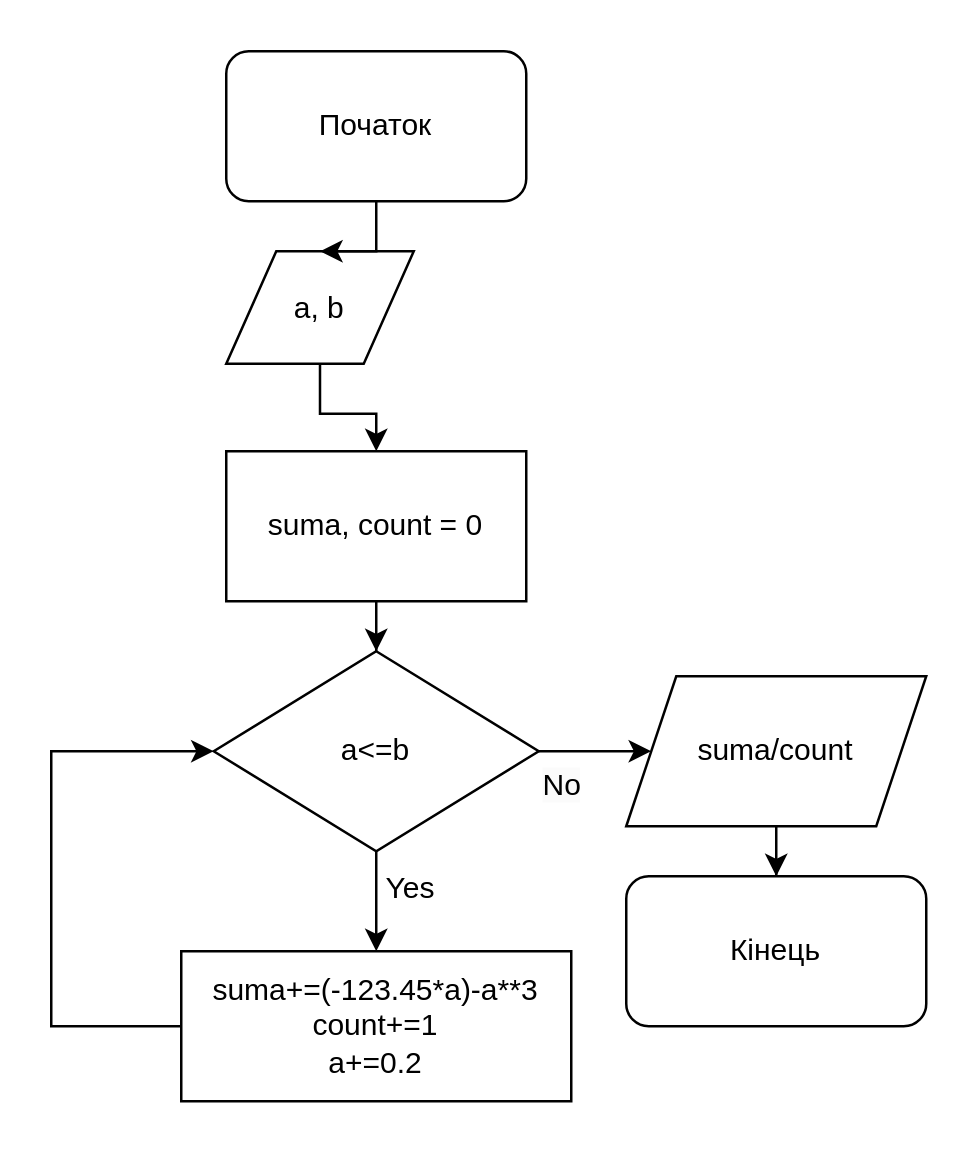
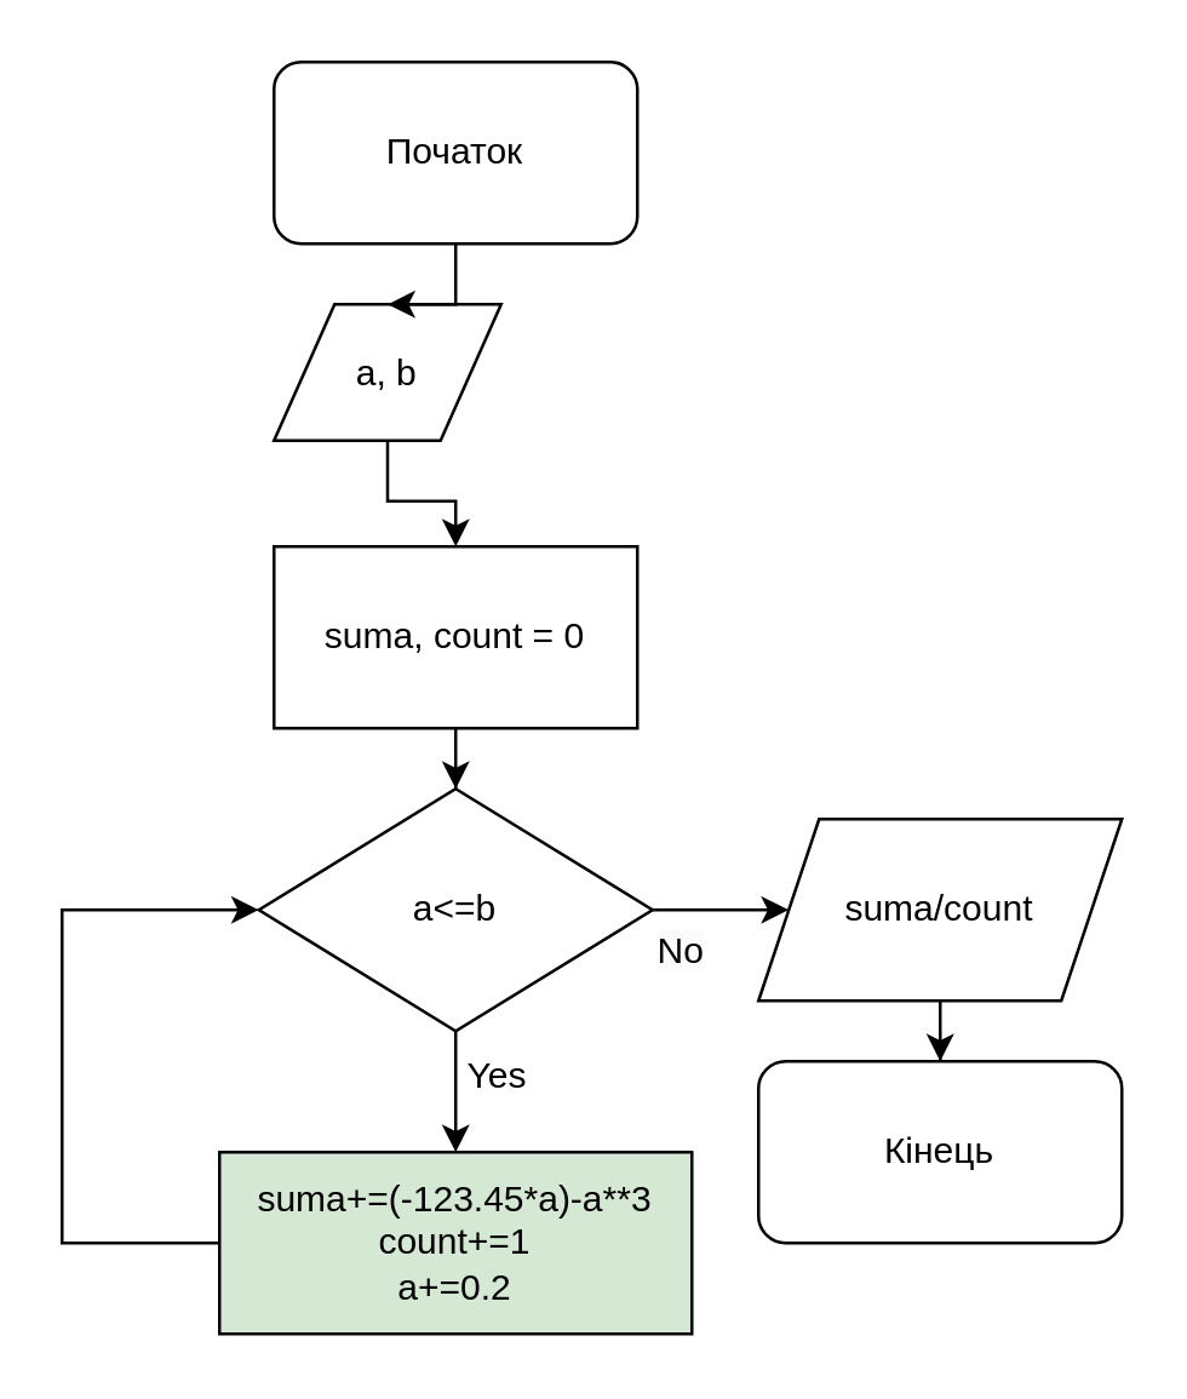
  <mxCell id="0" />
  <mxCell id="1" parent="0" />
  <mxCell id="2" style="edgeStyle=orthogonalEdgeStyle;rounded=0;orthogonalLoop=1;jettySize=auto;html=1;entryX=0.5;entryY=0;entryDx=0;entryDy=0;" edge="1" parent="1" source="3" target="5"><mxGeometry relative="1" as="geometry" /></mxCell>
  <mxCell id="3" value="a, b" style="shape=parallelogram;perimeter=parallelogramPerimeter;whiteSpace=wrap;html=1;fixedSize=1;" vertex="1" parent="1"><mxGeometry x="90" y="100" width="75" height="45" as="geometry" /></mxCell>
  <mxCell id="4" style="edgeStyle=orthogonalEdgeStyle;rounded=0;orthogonalLoop=1;jettySize=auto;html=1;entryX=0.5;entryY=0;entryDx=0;entryDy=0;" edge="1" parent="1" source="5" target="10"><mxGeometry relative="1" as="geometry" /></mxCell>
  <mxCell id="5" value="suma, count = 0" style="rounded=0;whiteSpace=wrap;html=1;" vertex="1" parent="1"><mxGeometry x="90" y="180" width="120" height="60" as="geometry" /></mxCell>
  <mxCell id="6" style="edgeStyle=orthogonalEdgeStyle;rounded=0;orthogonalLoop=1;jettySize=auto;html=1;entryX=0.5;entryY=0;entryDx=0;entryDy=0;" edge="1" parent="1" source="7" target="3"><mxGeometry relative="1" as="geometry" /></mxCell>
  <mxCell id="7" value="Початок" style="rounded=1;whiteSpace=wrap;html=1;" vertex="1" parent="1"><mxGeometry x="90" y="20" width="120" height="60" as="geometry" /></mxCell>
  <mxCell id="8" style="edgeStyle=orthogonalEdgeStyle;rounded=0;orthogonalLoop=1;jettySize=auto;html=1;entryX=0;entryY=0.5;entryDx=0;entryDy=0;" edge="1" parent="1" source="10" target="12"><mxGeometry relative="1" as="geometry"><mxPoint x="310" y="370" as="targetPoint" /></mxGeometry></mxCell>
  <mxCell id="9" value="" style="edgeStyle=orthogonalEdgeStyle;rounded=0;orthogonalLoop=1;jettySize=auto;html=1;" edge="1" parent="1" source="10" target="17"><mxGeometry relative="1" as="geometry" /></mxCell>
  <mxCell id="10" value="a&amp;lt;=b" style="rhombus;whiteSpace=wrap;html=1;" vertex="1" parent="1"><mxGeometry x="85" y="260" width="130" height="80" as="geometry" /></mxCell>
  <mxCell id="11" value="" style="edgeStyle=orthogonalEdgeStyle;rounded=0;orthogonalLoop=1;jettySize=auto;html=1;" edge="1" parent="1" source="12" target="13"><mxGeometry relative="1" as="geometry" /></mxCell>
  <mxCell id="12" value="suma/count" style="shape=parallelogram;perimeter=parallelogramPerimeter;whiteSpace=wrap;html=1;fixedSize=1;" vertex="1" parent="1"><mxGeometry x="250" y="270" width="120" height="60" as="geometry" /></mxCell>
  <mxCell id="13" value="Кінець" style="rounded=1;whiteSpace=wrap;html=1;" vertex="1" parent="1"><mxGeometry x="250" y="350" width="120" height="60" as="geometry" /></mxCell>
  <mxCell id="14" value="Yes" style="text;html=1;align=center;verticalAlign=middle;whiteSpace=wrap;rounded=0;" vertex="1" parent="1"><mxGeometry x="134" y="340" width="60" height="30" as="geometry" /></mxCell>
  <mxCell id="15" value="&lt;span style=&quot;color: rgb(0, 0, 0); font-family: Helvetica; font-size: 12px; font-style: normal; font-variant-ligatures: normal; font-variant-caps: normal; font-weight: 400; letter-spacing: normal; orphans: 2; text-align: center; text-indent: 0px; text-transform: none; widows: 2; word-spacing: 0px; -webkit-text-stroke-width: 0px; white-space: normal; background-color: rgb(251, 251, 251); text-decoration-thickness: initial; text-decoration-style: initial; text-decoration-color: initial; display: inline !important; float: none;&quot;&gt;No&lt;/span&gt;&lt;div&gt;&lt;span style=&quot;color: rgb(0, 0, 0); font-family: Helvetica; font-size: 12px; font-style: normal; font-variant-ligatures: normal; font-variant-caps: normal; font-weight: 400; letter-spacing: normal; orphans: 2; text-align: center; text-indent: 0px; text-transform: none; widows: 2; word-spacing: 0px; -webkit-text-stroke-width: 0px; white-space: normal; background-color: rgb(251, 251, 251); text-decoration-thickness: initial; text-decoration-style: initial; text-decoration-color: initial; display: inline !important; float: none;&quot;&gt;&lt;br&gt;&lt;/span&gt;&lt;/div&gt;" style="text;whiteSpace=wrap;html=1;" vertex="1" parent="1"><mxGeometry x="215" y="300" width="50" height="40" as="geometry" /></mxCell>
  <mxCell id="16" style="edgeStyle=orthogonalEdgeStyle;rounded=0;orthogonalLoop=1;jettySize=auto;html=1;entryX=0;entryY=0.5;entryDx=0;entryDy=0;" edge="1" parent="1" source="17" target="10"><mxGeometry relative="1" as="geometry"><Array as="points"><mxPoint x="20" y="410" /><mxPoint x="20" y="300" /></Array></mxGeometry></mxCell>
- <mxCell id="17" value="suma+=(-123.45*a)-a**3&lt;div&gt;count+=1&lt;div&gt;&lt;span style=&quot;background-color: initial;&quot;&gt;a+=0.2&lt;/span&gt;&lt;/div&gt;&lt;/div&gt;" style="whiteSpace=wrap;html=1;" vertex="1" parent="1"><mxGeometry x="72" y="380" width="156" height="60" as="geometry" /></mxCell>
+ <mxCell id="17" value="suma+=(-123.45*a)-a**3&lt;div&gt;count+=1&lt;div&gt;&lt;span style=&quot;background-color: initial;&quot;&gt;a+=0.2&lt;/span&gt;&lt;/div&gt;&lt;/div&gt;" style="whiteSpace=wrap;html=1;fillColor=#d5e8d4;" vertex="1" parent="1"><mxGeometry x="72" y="380" width="156" height="60" as="geometry" /></mxCell>
